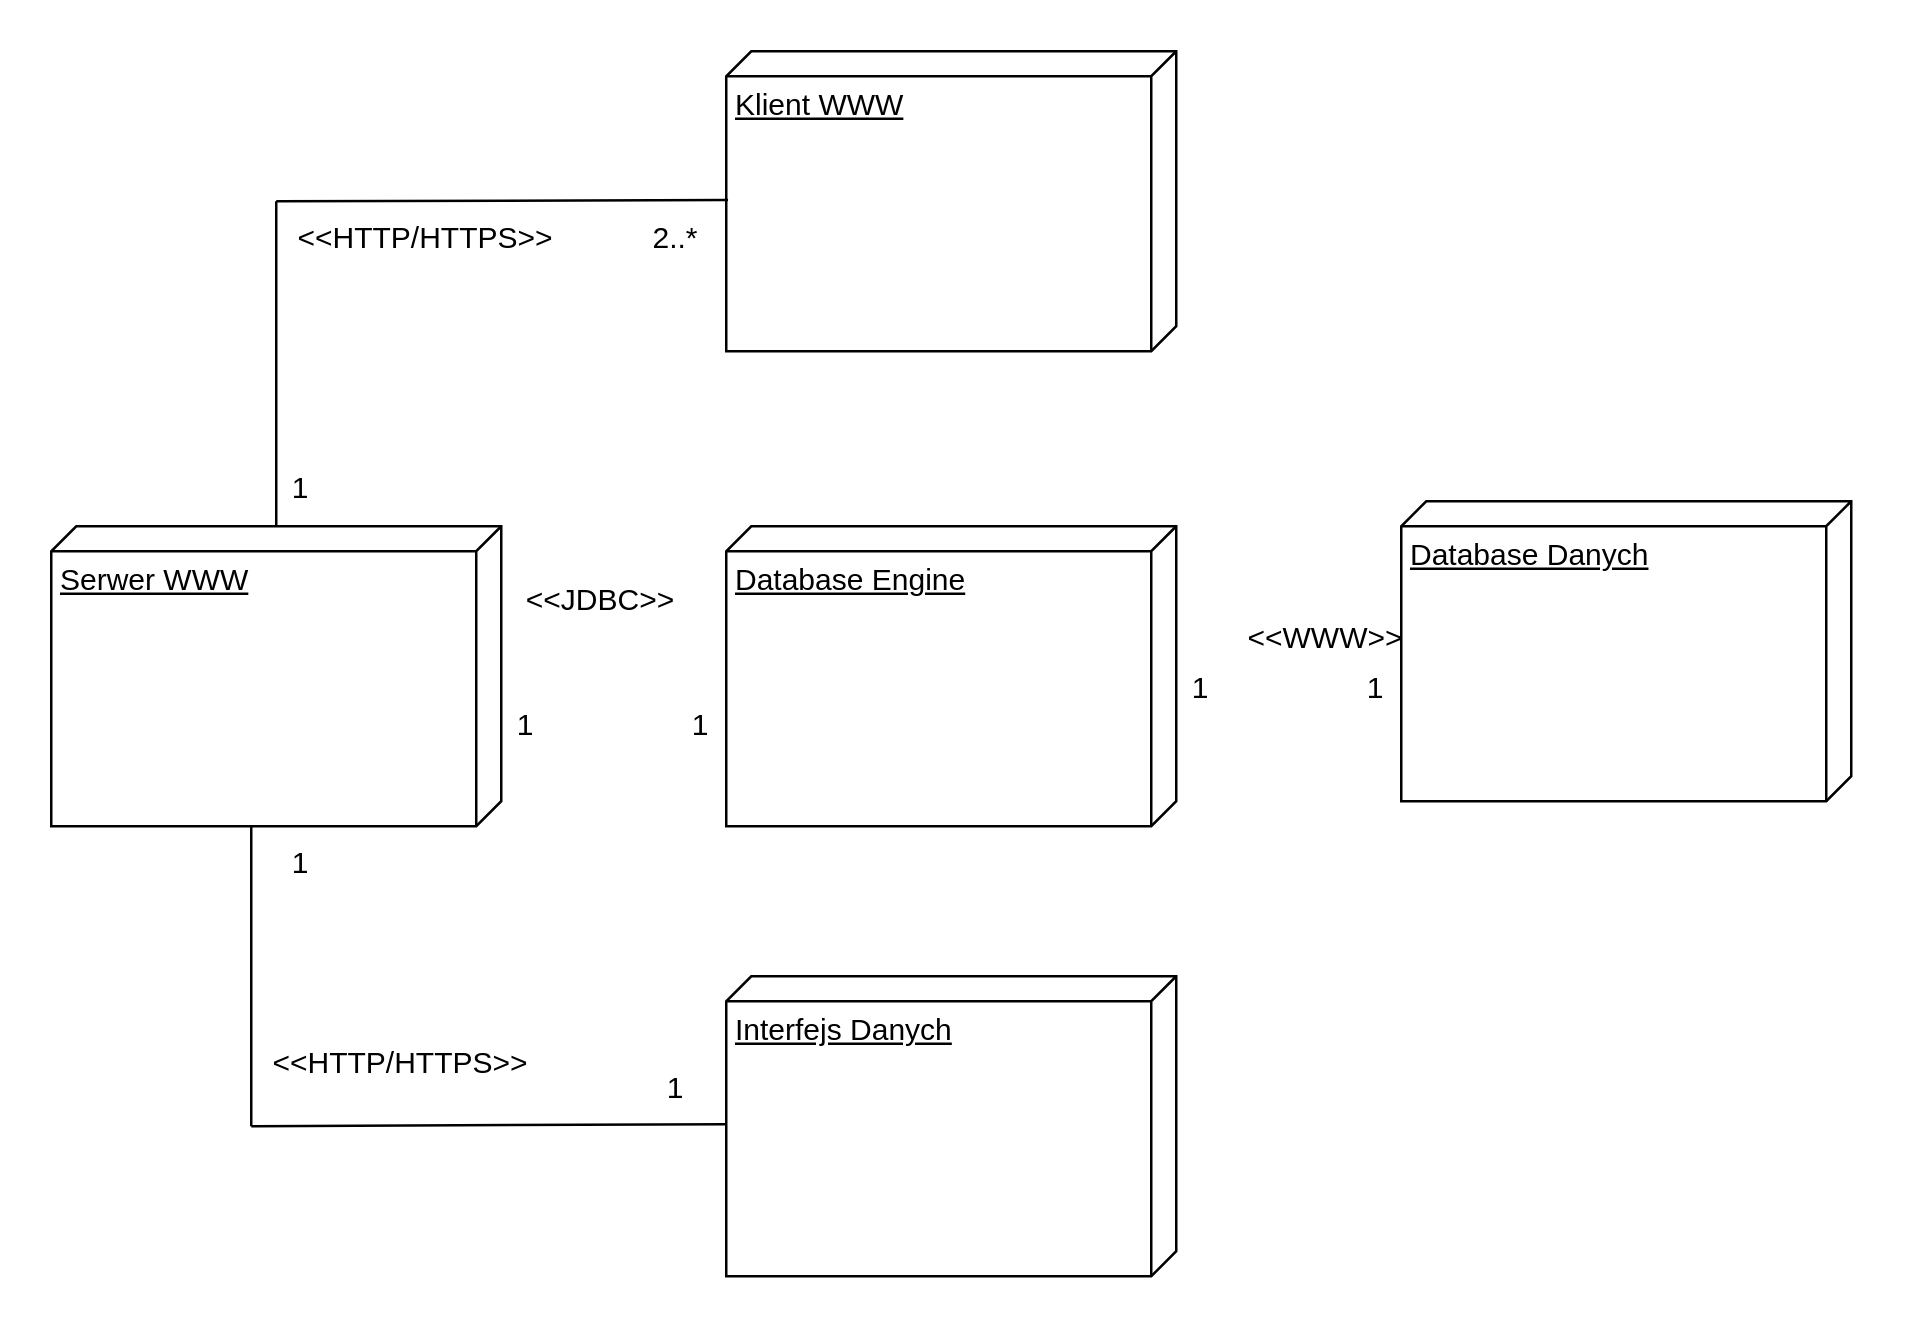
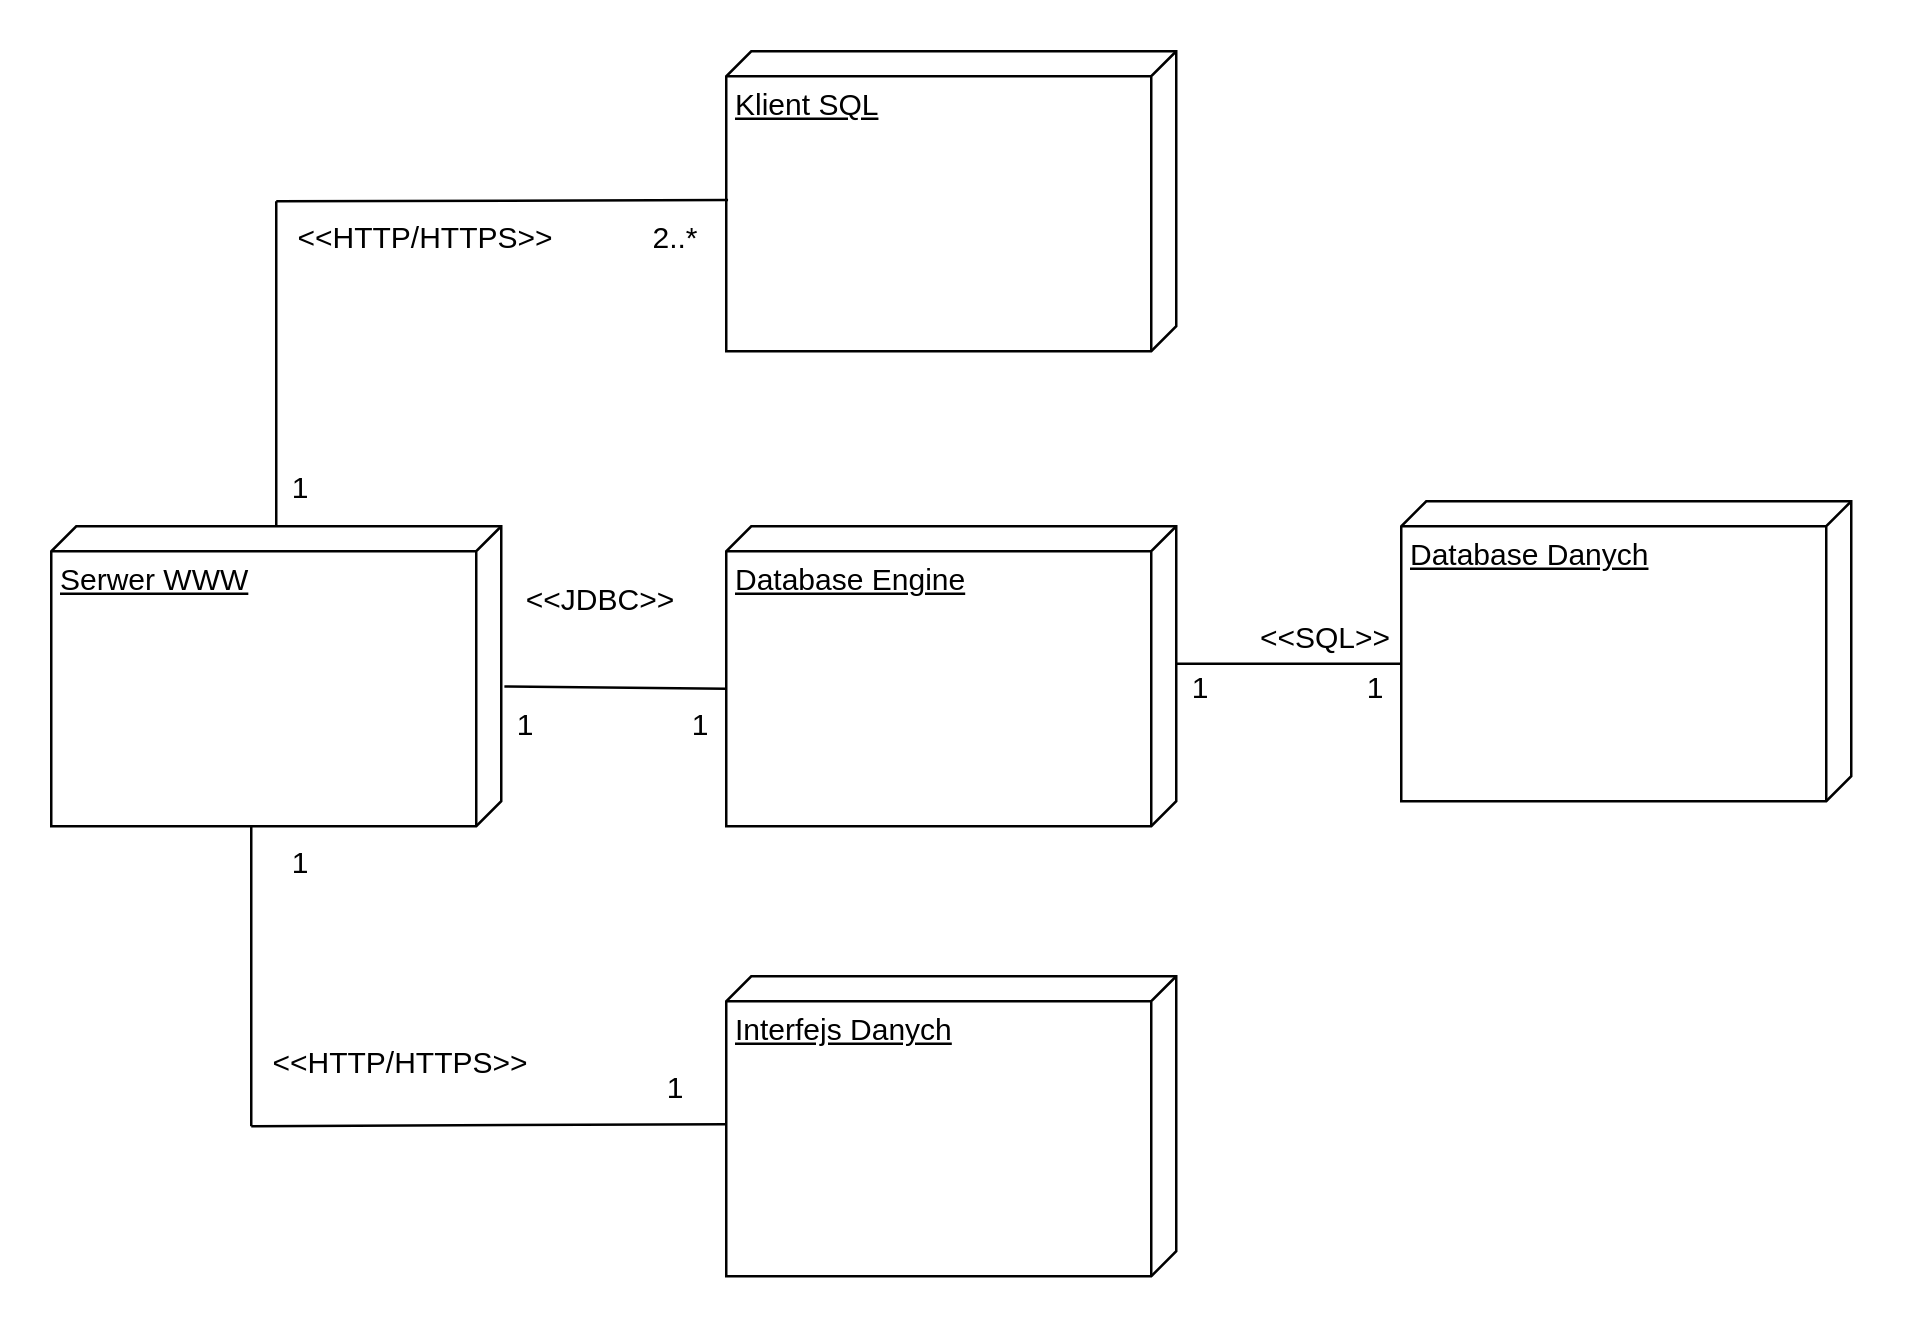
  <mxCell id="0" />
  <mxCell id="1" parent="0" />
- <mxCell id="2" value="Klient WWW" style="verticalAlign=top;align=left;spacingTop=8;spacingLeft=2;spacingRight=12;shape=cube;size=10;direction=south;fontStyle=4;html=1;whiteSpace=wrap;" vertex="1" parent="1"><mxGeometry x="290" y="20" width="180" height="120" as="geometry" /></mxCell>
+ <mxCell id="2" value="Klient SQL" style="verticalAlign=top;align=left;spacingTop=8;spacingLeft=2;spacingRight=12;shape=cube;size=10;direction=south;fontStyle=4;html=1;whiteSpace=wrap;" vertex="1" parent="1"><mxGeometry x="290" y="20" width="180" height="120" as="geometry" /></mxCell>
  <mxCell id="3" value="Serwer WWW" style="verticalAlign=top;align=left;spacingTop=8;spacingLeft=2;spacingRight=12;shape=cube;size=10;direction=south;fontStyle=4;html=1;whiteSpace=wrap;" vertex="1" parent="1"><mxGeometry x="20" y="210" width="180" height="120" as="geometry" /></mxCell>
  <mxCell id="4" value="Database Engine" style="verticalAlign=top;align=left;spacingTop=8;spacingLeft=2;spacingRight=12;shape=cube;size=10;direction=south;fontStyle=4;html=1;whiteSpace=wrap;" vertex="1" parent="1"><mxGeometry x="290" y="210" width="180" height="120" as="geometry" /></mxCell>
  <mxCell id="5" value="Database Danych" style="verticalAlign=top;align=left;spacingTop=8;spacingLeft=2;spacingRight=12;shape=cube;size=10;direction=south;fontStyle=4;html=1;whiteSpace=wrap;" vertex="1" parent="1"><mxGeometry x="560" y="200" width="180" height="120" as="geometry" /></mxCell>
  <mxCell id="6" value="Interfejs Danych" style="verticalAlign=top;align=left;spacingTop=8;spacingLeft=2;spacingRight=12;shape=cube;size=10;direction=south;fontStyle=4;html=1;whiteSpace=wrap;" vertex="1" parent="1"><mxGeometry x="290" y="390" width="180" height="120" as="geometry" /></mxCell>
  <mxCell id="7" value="" style="group" vertex="1" connectable="0" parent="1"><mxGeometry x="110" as="geometry" y="80" /></mxCell>
  <mxCell id="8" value="" style="endArrow=none;html=1;rounded=0;" edge="1" parent="7" source="3"><mxGeometry width="50" height="50" relative="1" as="geometry"><mxPoint y="130" as="sourcePoint" /><mxPoint as="targetPoint" /></mxGeometry></mxCell>
  <mxCell id="9" value="" style="endArrow=none;html=1;rounded=0;entryX=0.496;entryY=0.996;entryDx=0;entryDy=0;entryPerimeter=0;" edge="1" parent="7" target="2"><mxGeometry width="50" height="50" relative="1" as="geometry"><mxPoint as="sourcePoint" /><mxPoint x="110" y="-20" as="targetPoint" /></mxGeometry></mxCell>
+ <mxCell id="10" value="" style="endArrow=none;html=1;rounded=0;entryX=0;entryY=0;entryDx=65;entryDy=180;entryPerimeter=0;exitX=0.534;exitY=-0.007;exitDx=0;exitDy=0;exitPerimeter=0;" edge="1" parent="1" source="3" target="4"><mxGeometry width="50" height="50" relative="1" as="geometry"><mxPoint x="210" y="460" as="sourcePoint" /><mxPoint x="260" y="410" as="targetPoint" /></mxGeometry></mxCell>
  <mxCell id="11" value="" style="endArrow=none;html=1;rounded=0;entryX=0.493;entryY=1.001;entryDx=0;entryDy=0;entryPerimeter=0;" edge="1" parent="1" target="6"><mxGeometry width="50" height="50" relative="1" as="geometry"><mxPoint x="100" y="450" as="sourcePoint" /><mxPoint x="210" y="470" as="targetPoint" /></mxGeometry></mxCell>
  <mxCell id="12" value="" style="endArrow=none;html=1;rounded=0;" edge="1" parent="1"><mxGeometry width="50" height="50" relative="1" as="geometry"><mxPoint x="100" y="450" as="sourcePoint" /><mxPoint x="100" y="330" as="targetPoint" /></mxGeometry></mxCell>
+ <mxCell id="13" value="" style="endArrow=none;html=1;rounded=0;exitX=0;exitY=0;exitDx=55.0;exitDy=0;exitPerimeter=0;entryX=0;entryY=0;entryDx=65;entryDy=180;entryPerimeter=0;" edge="1" parent="1" source="4" target="5"><mxGeometry width="50" height="50" relative="1" as="geometry"><mxPoint x="560" y="420" as="sourcePoint" /><mxPoint x="610" y="370" as="targetPoint" /></mxGeometry></mxCell>
  <mxCell id="14" value="&amp;lt;&amp;lt;HTTP/HTTPS&amp;gt;&amp;gt;" style="text;html=1;align=center;verticalAlign=middle;whiteSpace=wrap;rounded=0;" vertex="1" parent="1"><mxGeometry x="140" width="60" height="30" as="geometry" y="80" /></mxCell>
  <mxCell id="15" value="&amp;lt;&amp;lt;HTTP/HTTPS&amp;gt;&amp;gt;" style="text;html=1;align=center;verticalAlign=middle;whiteSpace=wrap;rounded=0;" vertex="1" parent="1"><mxGeometry x="130" y="410" width="60" height="30" as="geometry" /></mxCell>
- <mxCell id="16" value="&amp;lt;&amp;lt;WWW&amp;gt;&amp;gt;" style="text;html=1;align=center;verticalAlign=middle;whiteSpace=wrap;rounded=0;" vertex="1" parent="1"><mxGeometry x="500" y="240" width="60" height="30" as="geometry" /></mxCell>
+ <mxCell id="16" value="&amp;lt;&amp;lt;SQL&amp;gt;&amp;gt;" style="text;html=1;align=center;verticalAlign=middle;whiteSpace=wrap;rounded=0;" vertex="1" parent="1"><mxGeometry x="500" y="240" width="60" height="30" as="geometry" /></mxCell>
  <mxCell id="17" value="&amp;lt;&amp;lt;JDBC&amp;gt;&amp;gt;" style="text;html=1;align=center;verticalAlign=middle;whiteSpace=wrap;rounded=0;" vertex="1" parent="1"><mxGeometry x="210" y="225" width="60" height="30" as="geometry" /></mxCell>
  <mxCell id="18" value="1" style="text;html=1;align=center;verticalAlign=middle;whiteSpace=wrap;rounded=0;" vertex="1" parent="1"><mxGeometry x="90" y="330" width="60" height="30" as="geometry" /></mxCell>
  <mxCell id="19" value="1" style="text;html=1;align=center;verticalAlign=middle;whiteSpace=wrap;rounded=0;" vertex="1" parent="1"><mxGeometry x="240" y="420" width="60" height="30" as="geometry" /></mxCell>
  <mxCell id="20" value="1" style="text;html=1;align=center;verticalAlign=middle;whiteSpace=wrap;rounded=0;" vertex="1" parent="1"><mxGeometry x="520" y="260" width="60" height="30" as="geometry" /></mxCell>
  <mxCell id="21" value="1" style="text;html=1;align=center;verticalAlign=middle;whiteSpace=wrap;rounded=0;" vertex="1" parent="1"><mxGeometry x="450" y="260" width="60" height="30" as="geometry" /></mxCell>
  <mxCell id="22" value="1" style="text;html=1;align=center;verticalAlign=middle;whiteSpace=wrap;rounded=0;" vertex="1" parent="1"><mxGeometry x="250" y="275" width="60" height="30" as="geometry" /></mxCell>
  <mxCell id="23" value="1" style="text;html=1;align=center;verticalAlign=middle;whiteSpace=wrap;rounded=0;" vertex="1" parent="1"><mxGeometry x="180" y="275" width="60" height="30" as="geometry" /></mxCell>
  <mxCell id="24" value="2..*" style="text;html=1;align=center;verticalAlign=middle;whiteSpace=wrap;rounded=0;" vertex="1" parent="1"><mxGeometry x="240" width="60" height="30" as="geometry" y="80" /></mxCell>
  <mxCell id="25" value="1" style="text;html=1;align=center;verticalAlign=middle;whiteSpace=wrap;rounded=0;" vertex="1" parent="1"><mxGeometry x="90" y="180" width="60" height="30" as="geometry" /></mxCell>
